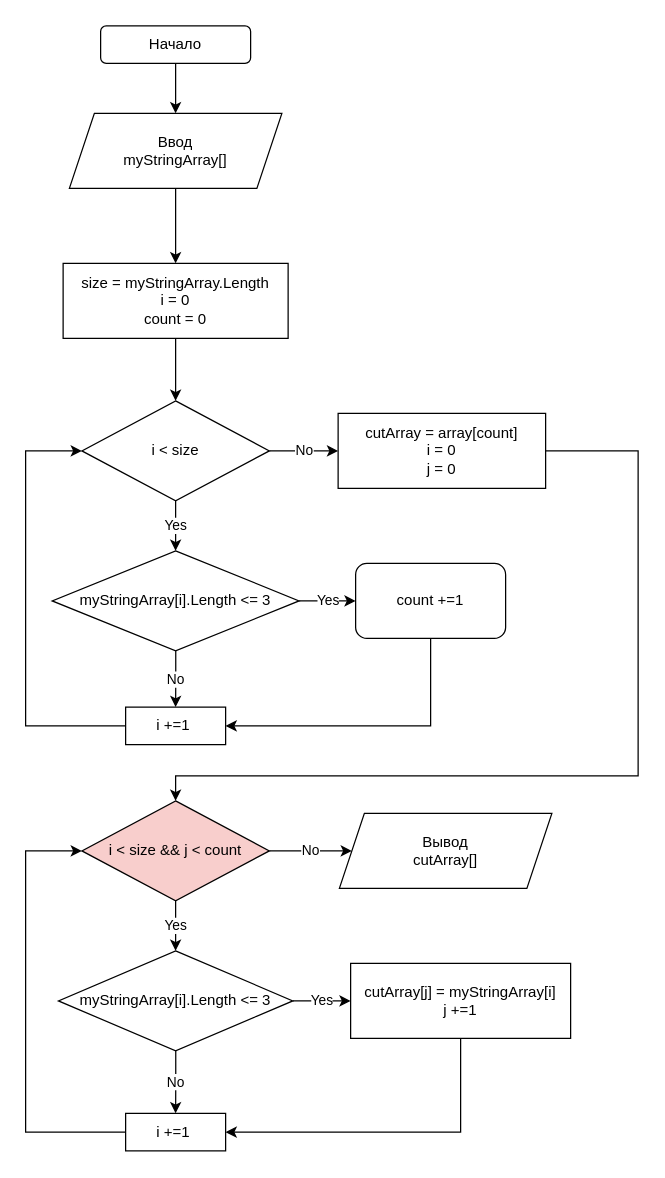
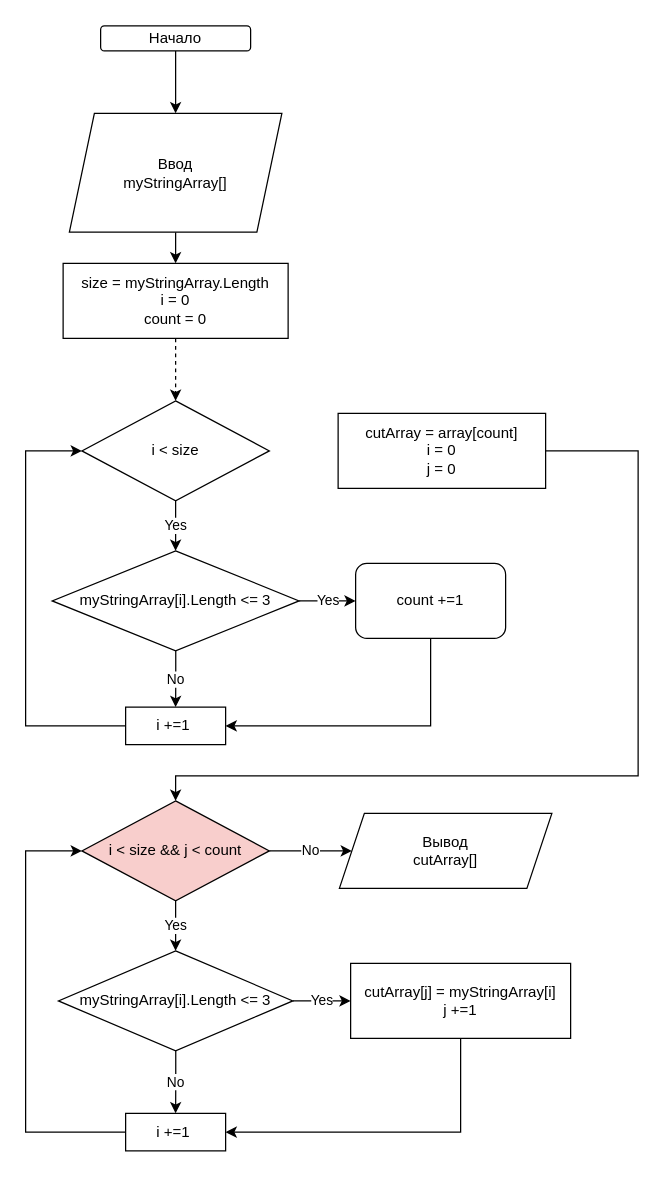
  <mxCell id="0" />
  <mxCell id="1" parent="0" />
  <mxCell id="2" style="edgeStyle=orthogonalEdgeStyle;rounded=0;orthogonalLoop=1;jettySize=auto;html=1;entryX=0.5;entryY=0;entryDx=0;entryDy=0;" edge="1" parent="1" source="3" target="5"><mxGeometry relative="1" as="geometry" /></mxCell>
- <mxCell id="3" value="Начало" style="rounded=1;whiteSpace=wrap;html=1;" vertex="1" parent="1"><mxGeometry x="80" y="20" width="120" height="30" as="geometry" /></mxCell>
+ <mxCell id="3" value="Начало" style="rounded=1;whiteSpace=wrap;html=1;" vertex="1" parent="1"><mxGeometry x="80" y="20" width="120" height="20" as="geometry" /></mxCell>
  <mxCell id="4" value="" style="edgeStyle=orthogonalEdgeStyle;rounded=0;orthogonalLoop=1;jettySize=auto;html=1;" edge="1" parent="1" source="5" target="10"><mxGeometry relative="1" as="geometry" /></mxCell>
- <mxCell id="5" value="Ввод&lt;br&gt;myStringArray[]" style="shape=parallelogram;perimeter=parallelogramPerimeter;whiteSpace=wrap;html=1;fixedSize=1;" vertex="1" parent="1"><mxGeometry x="55" y="90" width="170" height="60" as="geometry" /></mxCell>
+ <mxCell id="5" value="Ввод&lt;br&gt;myStringArray[]" style="shape=parallelogram;perimeter=parallelogramPerimeter;whiteSpace=wrap;html=1;fixedSize=1;" vertex="1" parent="1"><mxGeometry x="55" y="90" width="170" height="95" as="geometry" /></mxCell>
  <mxCell id="6" value="Yes" style="edgeStyle=orthogonalEdgeStyle;rounded=0;orthogonalLoop=1;jettySize=auto;html=1;entryX=0.5;entryY=0;entryDx=0;entryDy=0;" edge="1" parent="1" source="8" target="13"><mxGeometry relative="1" as="geometry" /></mxCell>
- <mxCell id="7" value="No" style="edgeStyle=orthogonalEdgeStyle;rounded=0;orthogonalLoop=1;jettySize=auto;html=1;" edge="1" parent="1" source="8" target="18"><mxGeometry relative="1" as="geometry"><mxPoint x="490" y="360" as="targetPoint" /></mxGeometry></mxCell>
  <mxCell id="8" value="i &amp;lt; size" style="rhombus;whiteSpace=wrap;html=1;" vertex="1" parent="1"><mxGeometry x="65" y="320" width="150" height="80" as="geometry" /></mxCell>
- <mxCell id="9" style="edgeStyle=orthogonalEdgeStyle;rounded=0;orthogonalLoop=1;jettySize=auto;html=1;" edge="1" parent="1" source="10" target="8"><mxGeometry relative="1" as="geometry" /></mxCell>
+ <mxCell id="9" style="edgeStyle=orthogonalEdgeStyle;rounded=0;orthogonalLoop=1;jettySize=auto;html=1;dashed=1;" edge="1" parent="1" source="10" target="8"><mxGeometry relative="1" as="geometry" /></mxCell>
  <mxCell id="10" value="size = myStringArray.Length&lt;br&gt;i = 0&lt;br&gt;count = 0" style="whiteSpace=wrap;html=1;" vertex="1" parent="1"><mxGeometry x="50" y="210" width="180" height="60" as="geometry" /></mxCell>
  <mxCell id="11" value="Yes" style="edgeStyle=orthogonalEdgeStyle;rounded=0;orthogonalLoop=1;jettySize=auto;html=1;" edge="1" parent="1" source="13" target="15"><mxGeometry relative="1" as="geometry" /></mxCell>
  <mxCell id="12" value="No" style="edgeStyle=orthogonalEdgeStyle;rounded=0;orthogonalLoop=1;jettySize=auto;html=1;entryX=0.5;entryY=0;entryDx=0;entryDy=0;" edge="1" parent="1" source="13" target="30"><mxGeometry relative="1" as="geometry"><mxPoint x="142.5" y="565" as="targetPoint" /></mxGeometry></mxCell>
  <mxCell id="13" value="myStringArray[i].Length &amp;lt;= 3" style="rhombus;whiteSpace=wrap;html=1;" vertex="1" parent="1"><mxGeometry x="41.25" y="440" width="197.5" height="80" as="geometry" /></mxCell>
  <mxCell id="14" style="edgeStyle=orthogonalEdgeStyle;rounded=0;orthogonalLoop=1;jettySize=auto;html=1;exitX=0.5;exitY=1;exitDx=0;exitDy=0;entryX=1;entryY=0.5;entryDx=0;entryDy=0;" edge="1" parent="1" source="15" target="30"><mxGeometry relative="1" as="geometry" /></mxCell>
  <mxCell id="15" value="count +=1" style="whiteSpace=wrap;html=1;rounded=1;" vertex="1" parent="1"><mxGeometry x="284" y="450" width="120" height="60" as="geometry" /></mxCell>
  <mxCell id="16" style="edgeStyle=orthogonalEdgeStyle;rounded=0;orthogonalLoop=1;jettySize=auto;html=1;entryX=0;entryY=0.5;entryDx=0;entryDy=0;exitX=0;exitY=0.5;exitDx=0;exitDy=0;" edge="1" parent="1" source="30" target="8"><mxGeometry relative="1" as="geometry"><mxPoint x="105" y="580" as="sourcePoint" /><Array as="points"><mxPoint x="20" y="580" /><mxPoint x="20" y="360" /></Array></mxGeometry></mxCell>
  <mxCell id="17" style="edgeStyle=orthogonalEdgeStyle;rounded=0;orthogonalLoop=1;jettySize=auto;html=1;entryX=0.5;entryY=0;entryDx=0;entryDy=0;" edge="1" parent="1" source="18" target="21"><mxGeometry relative="1" as="geometry"><Array as="points"><mxPoint x="510" y="360" /><mxPoint x="510" y="620" /><mxPoint x="140" y="620" /></Array></mxGeometry></mxCell>
  <mxCell id="18" value="cutArray = array[count]&lt;br&gt;i = 0&lt;br&gt;j = 0" style="rounded=0;whiteSpace=wrap;html=1;" vertex="1" parent="1"><mxGeometry x="270" y="330" width="166" height="60" as="geometry" /></mxCell>
  <mxCell id="19" value="Yes" style="edgeStyle=orthogonalEdgeStyle;rounded=0;orthogonalLoop=1;jettySize=auto;html=1;entryX=0.5;entryY=0;entryDx=0;entryDy=0;" edge="1" parent="1" source="21" target="24"><mxGeometry relative="1" as="geometry" /></mxCell>
  <mxCell id="20" value="No" style="edgeStyle=orthogonalEdgeStyle;rounded=0;orthogonalLoop=1;jettySize=auto;html=1;" edge="1" parent="1" source="21" target="29"><mxGeometry relative="1" as="geometry"><mxPoint x="460" y="680" as="targetPoint" /></mxGeometry></mxCell>
  <mxCell id="21" value="i &amp;lt; size &amp;amp;&amp;amp; j &amp;lt; count" style="rhombus;whiteSpace=wrap;html=1;fillColor=#f8cecc;" vertex="1" parent="1"><mxGeometry x="65" y="640" width="150" height="80" as="geometry" /></mxCell>
  <mxCell id="22" value="Yes" style="edgeStyle=orthogonalEdgeStyle;rounded=0;orthogonalLoop=1;jettySize=auto;html=1;" edge="1" parent="1" source="24" target="26"><mxGeometry relative="1" as="geometry" /></mxCell>
  <mxCell id="23" value="No" style="edgeStyle=orthogonalEdgeStyle;rounded=0;orthogonalLoop=1;jettySize=auto;html=1;entryX=0.5;entryY=0;entryDx=0;entryDy=0;" edge="1" parent="1" source="24" target="28"><mxGeometry relative="1" as="geometry" /></mxCell>
  <mxCell id="24" value="myStringArray[i].Length &amp;lt;= 3" style="rhombus;whiteSpace=wrap;html=1;" vertex="1" parent="1"><mxGeometry x="46.25" y="760" width="187.5" height="80" as="geometry" /></mxCell>
  <mxCell id="25" style="edgeStyle=orthogonalEdgeStyle;rounded=0;orthogonalLoop=1;jettySize=auto;html=1;exitX=0.5;exitY=1;exitDx=0;exitDy=0;entryX=1;entryY=0.5;entryDx=0;entryDy=0;" edge="1" parent="1" source="26" target="28"><mxGeometry relative="1" as="geometry" /></mxCell>
  <mxCell id="26" value="cutArray[j] = myStringArray[i]&lt;br&gt;j +=1" style="whiteSpace=wrap;html=1;" vertex="1" parent="1"><mxGeometry x="280" y="770" width="176" height="60" as="geometry" /></mxCell>
  <mxCell id="27" style="edgeStyle=orthogonalEdgeStyle;rounded=0;orthogonalLoop=1;jettySize=auto;html=1;exitX=0;exitY=0.5;exitDx=0;exitDy=0;entryX=0;entryY=0.5;entryDx=0;entryDy=0;" edge="1" parent="1" source="28" target="21"><mxGeometry relative="1" as="geometry"><Array as="points"><mxPoint x="20" y="905" /><mxPoint x="20" y="680" /></Array></mxGeometry></mxCell>
  <mxCell id="28" value="i +=1&amp;nbsp;" style="whiteSpace=wrap;html=1;" vertex="1" parent="1"><mxGeometry x="100" y="890" width="80" height="30" as="geometry" /></mxCell>
  <mxCell id="29" value="Вывод&lt;br&gt;cutArray[]" style="shape=parallelogram;perimeter=parallelogramPerimeter;whiteSpace=wrap;html=1;fixedSize=1;" vertex="1" parent="1"><mxGeometry x="271" y="650" width="170" height="60" as="geometry" /></mxCell>
  <mxCell id="30" value="i +=1&amp;nbsp;" style="whiteSpace=wrap;html=1;" vertex="1" parent="1"><mxGeometry x="100" y="565" width="80" height="30" as="geometry" /></mxCell>
